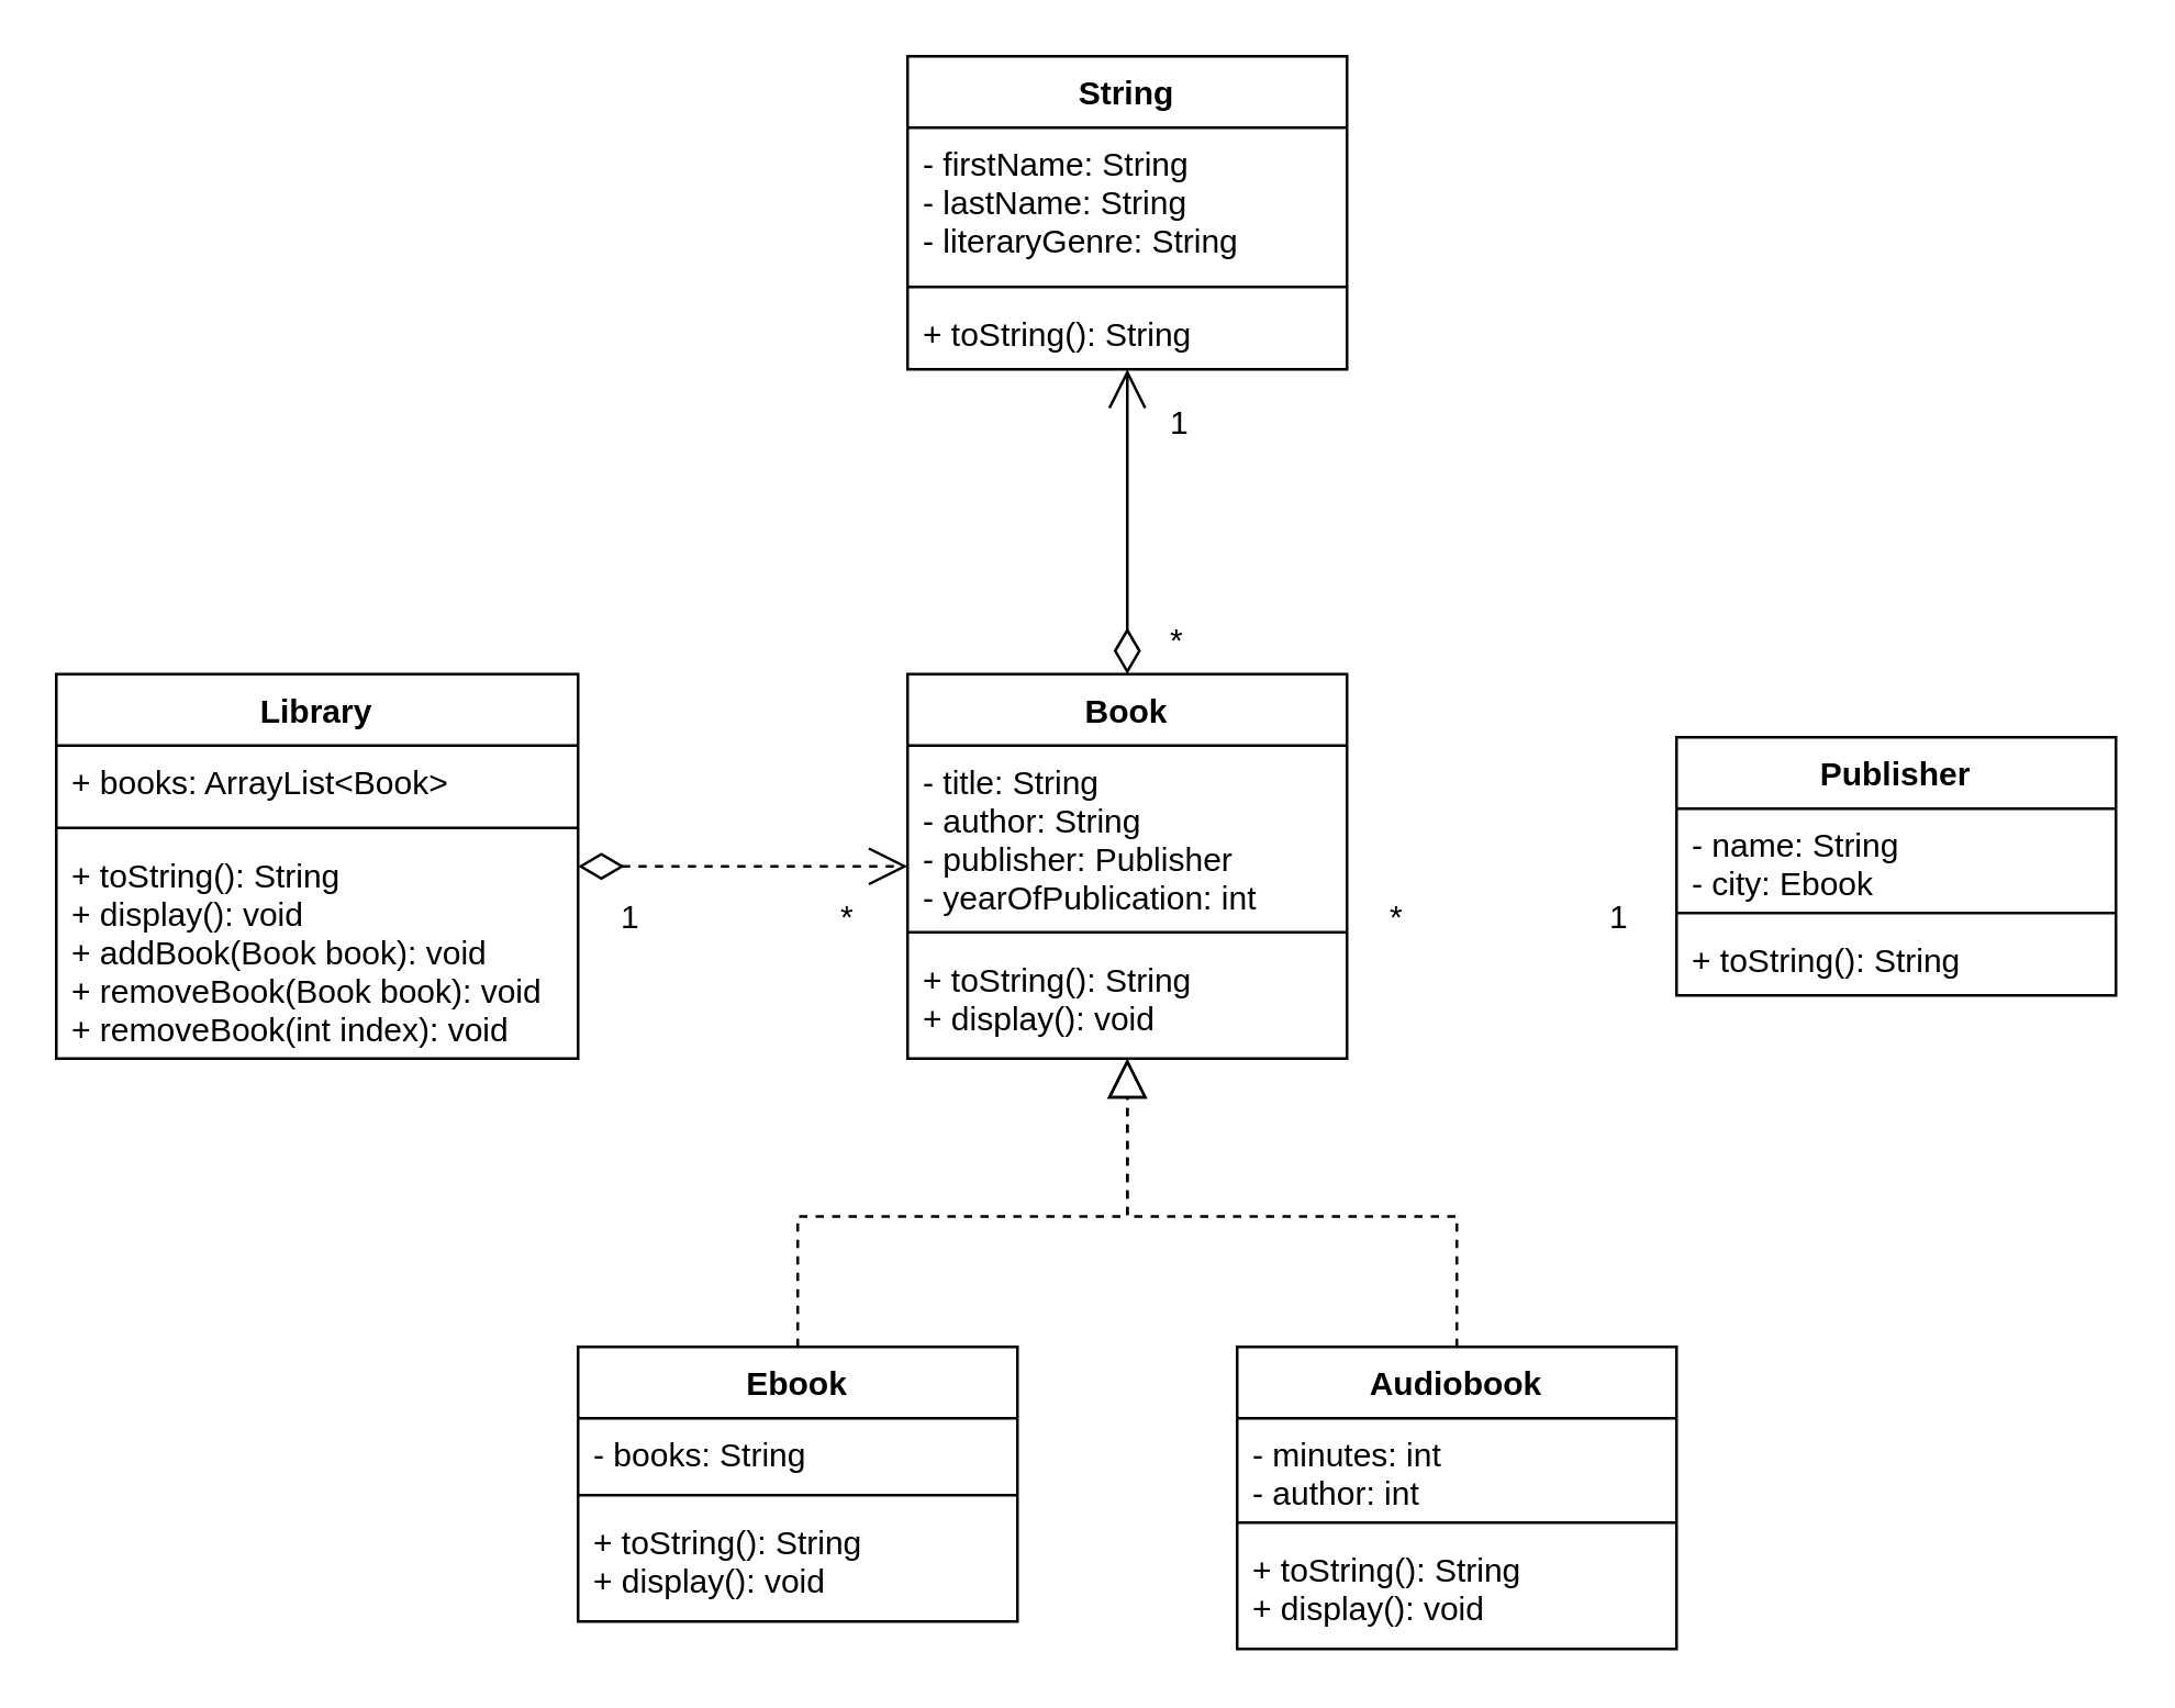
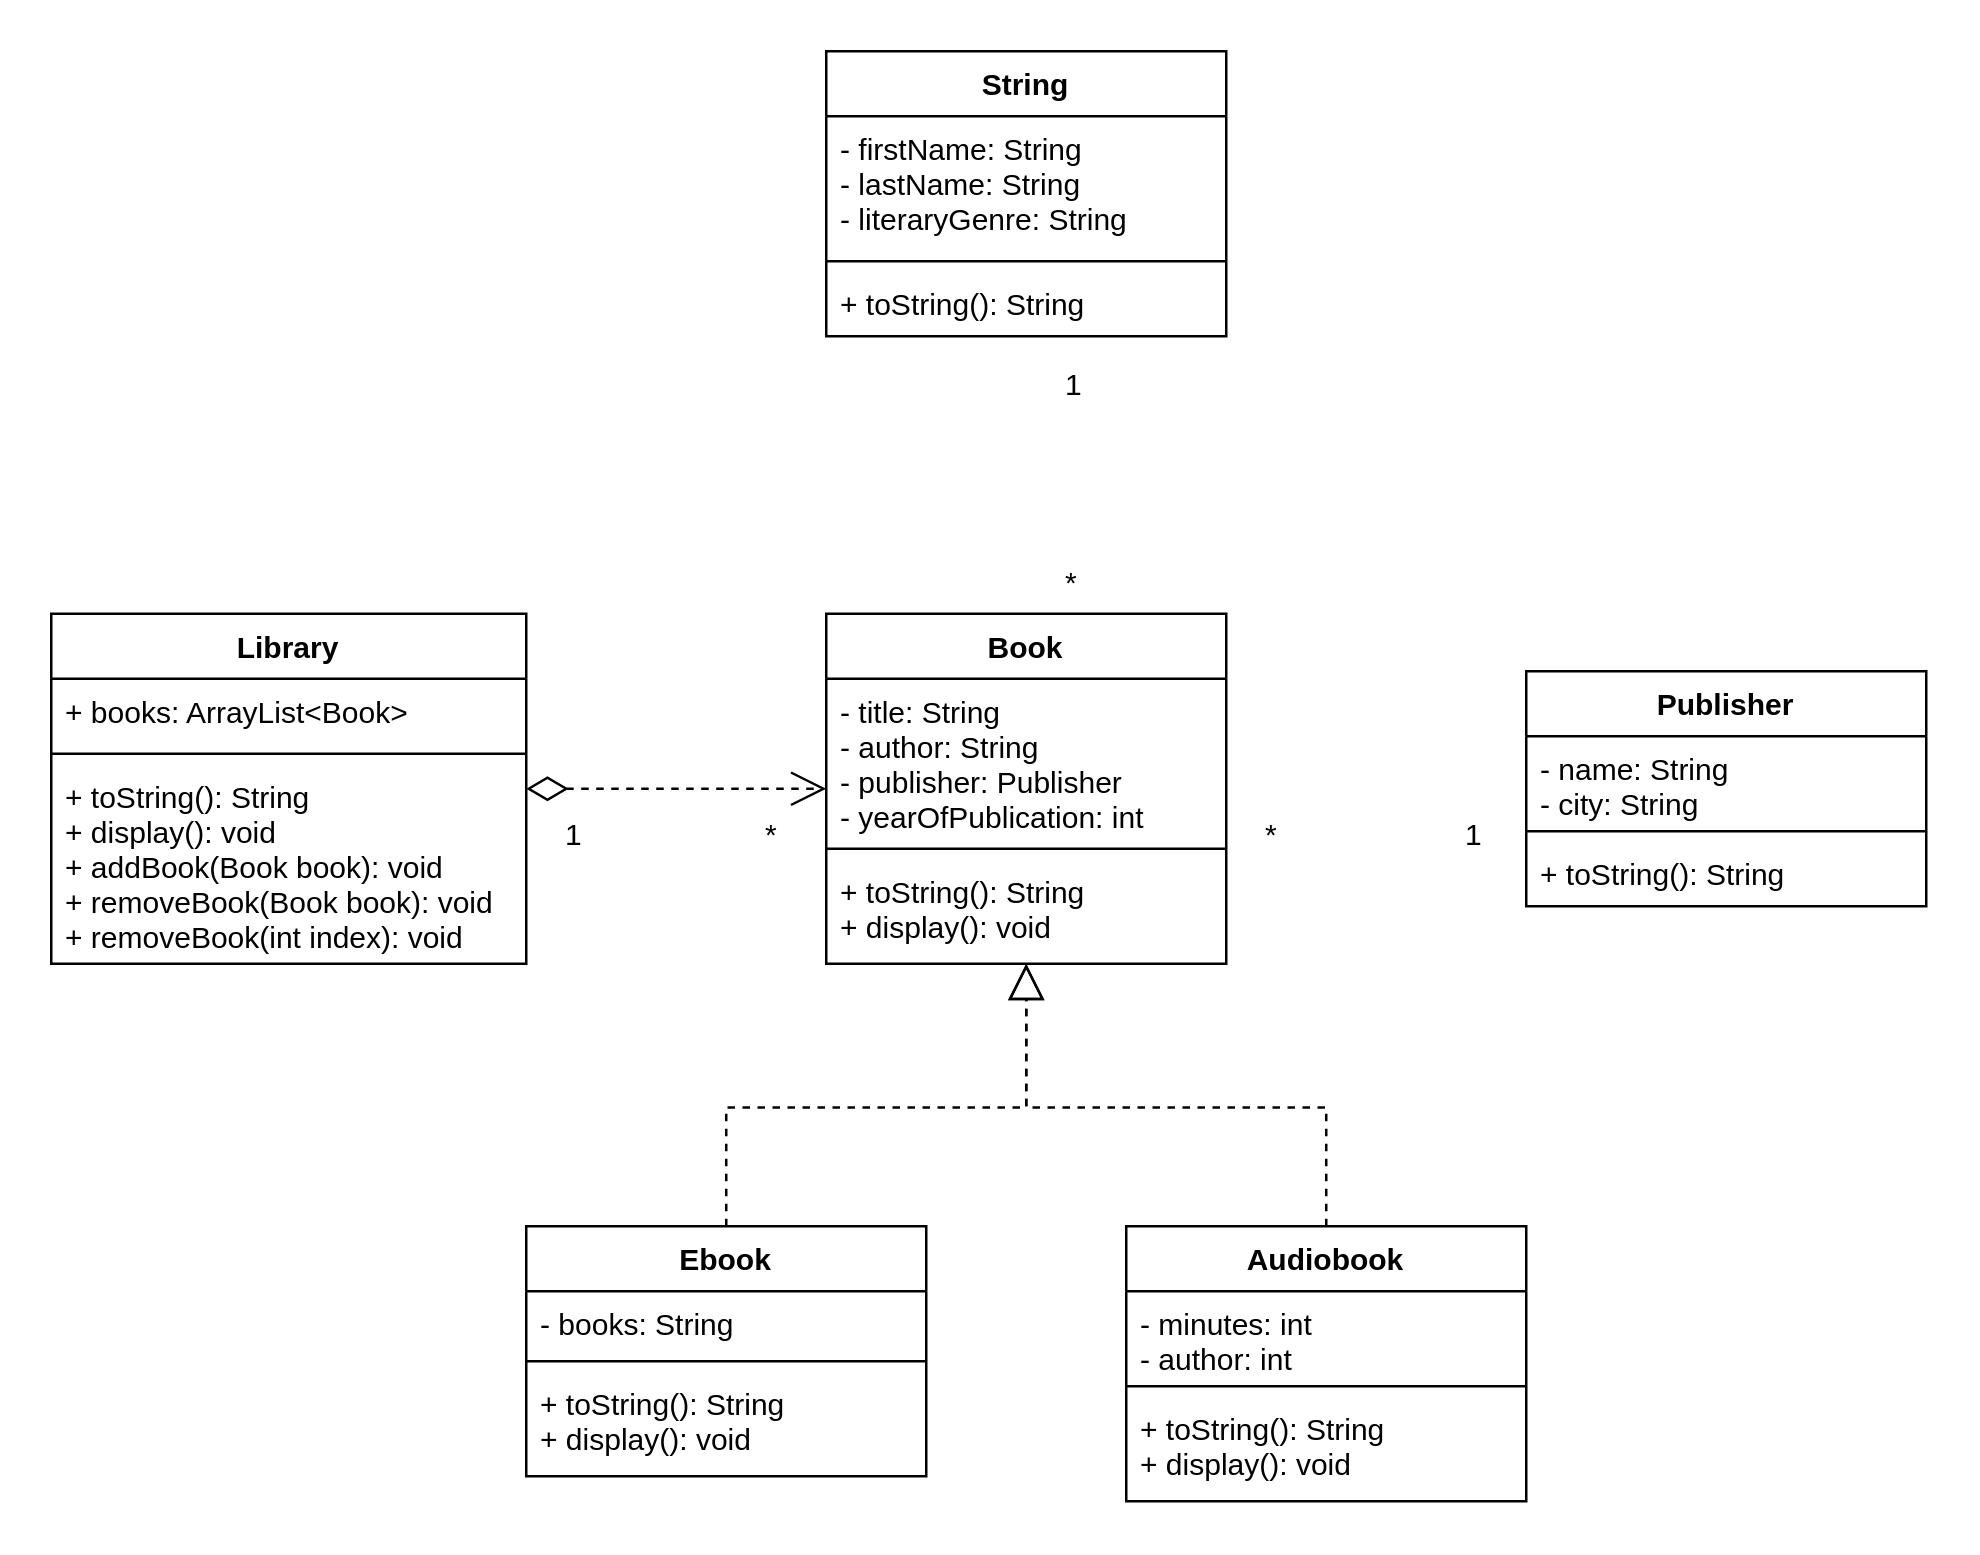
  <mxCell id="0" />
  <mxCell id="1" parent="0" />
  <mxCell id="2" value="Book" style="swimlane;fontStyle=1;align=center;verticalAlign=top;childLayout=stackLayout;horizontal=1;startSize=26;horizontalStack=0;resizeParent=1;resizeParentMax=0;resizeLast=0;collapsible=1;marginBottom=0;" vertex="1" parent="1"><mxGeometry x="330" y="245" width="160" height="140" as="geometry" /></mxCell>
  <mxCell id="3" value="- title: String&#10;- author: String&#10;- publisher: Publisher&#10;- yearOfPublication: int&#10;&#10;" style="text;strokeColor=none;fillColor=none;align=left;verticalAlign=top;spacingLeft=4;spacingRight=4;overflow=hidden;rotatable=0;points=[[0,0.5],[1,0.5]];portConstraint=eastwest;" vertex="1" parent="2"><mxGeometry y="26" width="160" height="64" as="geometry" /></mxCell>
  <mxCell id="4" value="" style="line;strokeWidth=1;fillColor=none;align=left;verticalAlign=middle;spacingTop=-1;spacingLeft=3;spacingRight=3;rotatable=0;labelPosition=right;points=[];portConstraint=eastwest;strokeColor=inherit;" vertex="1" parent="2"><mxGeometry y="90" width="160" height="8" as="geometry" /></mxCell>
  <mxCell id="5" value="+ toString(): String&#10;+ display(): void" style="text;strokeColor=none;fillColor=none;align=left;verticalAlign=top;spacingLeft=4;spacingRight=4;overflow=hidden;rotatable=0;points=[[0,0.5],[1,0.5]];portConstraint=eastwest;" vertex="1" parent="2"><mxGeometry y="98" width="160" height="42" as="geometry" /></mxCell>
  <mxCell id="6" style="edgeStyle=orthogonalEdgeStyle;rounded=0;orthogonalLoop=1;jettySize=auto;html=1;exitX=0.5;exitY=0;exitDx=0;exitDy=0;endArrow=block;endFill=0;strokeWidth=1;endSize=12;dashed=1;" edge="1" parent="1" source="7" target="2"><mxGeometry relative="1" as="geometry" /></mxCell>
  <mxCell id="7" value="Ebook" style="swimlane;fontStyle=1;align=center;verticalAlign=top;childLayout=stackLayout;horizontal=1;startSize=26;horizontalStack=0;resizeParent=1;resizeParentMax=0;resizeLast=0;collapsible=1;marginBottom=0;" vertex="1" parent="1"><mxGeometry x="210" y="490" width="160" height="100" as="geometry" /></mxCell>
  <mxCell id="8" value="- books: String&#10;" style="text;strokeColor=none;fillColor=none;align=left;verticalAlign=top;spacingLeft=4;spacingRight=4;overflow=hidden;rotatable=0;points=[[0,0.5],[1,0.5]];portConstraint=eastwest;" vertex="1" parent="7"><mxGeometry y="26" width="160" height="24" as="geometry" /></mxCell>
  <mxCell id="9" value="" style="line;strokeWidth=1;fillColor=none;align=left;verticalAlign=middle;spacingTop=-1;spacingLeft=3;spacingRight=3;rotatable=0;labelPosition=right;points=[];portConstraint=eastwest;strokeColor=inherit;" vertex="1" parent="7"><mxGeometry y="50" width="160" height="8" as="geometry" /></mxCell>
  <mxCell id="10" value="+ toString(): String&#10;+ display(): void" style="text;strokeColor=none;fillColor=none;align=left;verticalAlign=top;spacingLeft=4;spacingRight=4;overflow=hidden;rotatable=0;points=[[0,0.5],[1,0.5]];portConstraint=eastwest;" vertex="1" parent="7"><mxGeometry y="58" width="160" height="42" as="geometry" /></mxCell>
  <mxCell id="11" style="edgeStyle=orthogonalEdgeStyle;rounded=0;orthogonalLoop=1;jettySize=auto;html=1;exitX=0.5;exitY=0;exitDx=0;exitDy=0;strokeWidth=1;endArrow=block;endFill=0;endSize=12;dashed=1;" edge="1" parent="1" source="12" target="2"><mxGeometry relative="1" as="geometry" /></mxCell>
  <mxCell id="12" value="Audiobook" style="swimlane;fontStyle=1;align=center;verticalAlign=top;childLayout=stackLayout;horizontal=1;startSize=26;horizontalStack=0;resizeParent=1;resizeParentMax=0;resizeLast=0;collapsible=1;marginBottom=0;" vertex="1" parent="1"><mxGeometry x="450" y="490" width="160" height="110" as="geometry" /></mxCell>
  <mxCell id="13" value="- minutes: int&#10;- author: int&#10;&#10;" style="text;strokeColor=none;fillColor=none;align=left;verticalAlign=top;spacingLeft=4;spacingRight=4;overflow=hidden;rotatable=0;points=[[0,0.5],[1,0.5]];portConstraint=eastwest;" vertex="1" parent="12"><mxGeometry y="26" width="160" height="34" as="geometry" /></mxCell>
  <mxCell id="14" value="" style="line;strokeWidth=1;fillColor=none;align=left;verticalAlign=middle;spacingTop=-1;spacingLeft=3;spacingRight=3;rotatable=0;labelPosition=right;points=[];portConstraint=eastwest;strokeColor=inherit;" vertex="1" parent="12"><mxGeometry y="60" width="160" height="8" as="geometry" /></mxCell>
  <mxCell id="15" value="+ toString(): String&#10;+ display(): void" style="text;strokeColor=none;fillColor=none;align=left;verticalAlign=top;spacingLeft=4;spacingRight=4;overflow=hidden;rotatable=0;points=[[0,0.5],[1,0.5]];portConstraint=eastwest;" vertex="1" parent="12"><mxGeometry y="68" width="160" height="42" as="geometry" /></mxCell>
  <mxCell id="16" value="Publisher" style="swimlane;fontStyle=1;align=center;verticalAlign=top;childLayout=stackLayout;horizontal=1;startSize=26;horizontalStack=0;resizeParent=1;resizeParentMax=0;resizeLast=0;collapsible=1;marginBottom=0;" vertex="1" parent="1"><mxGeometry x="610" y="268" width="160" height="94" as="geometry" /></mxCell>
- <mxCell id="17" value="- name: String&#10;- city: Ebook&#10;&#10;" style="text;strokeColor=none;fillColor=none;align=left;verticalAlign=top;spacingLeft=4;spacingRight=4;overflow=hidden;rotatable=0;points=[[0,0.5],[1,0.5]];portConstraint=eastwest;" vertex="1" parent="16"><mxGeometry y="26" width="160" height="34" as="geometry" /></mxCell>
+ <mxCell id="17" value="- name: String&#10;- city: String&#10;&#10;" style="text;strokeColor=none;fillColor=none;align=left;verticalAlign=top;spacingLeft=4;spacingRight=4;overflow=hidden;rotatable=0;points=[[0,0.5],[1,0.5]];portConstraint=eastwest;" vertex="1" parent="16"><mxGeometry y="26" width="160" height="34" as="geometry" /></mxCell>
  <mxCell id="18" value="" style="line;strokeWidth=1;fillColor=none;align=left;verticalAlign=middle;spacingTop=-1;spacingLeft=3;spacingRight=3;rotatable=0;labelPosition=right;points=[];portConstraint=eastwest;strokeColor=inherit;" vertex="1" parent="16"><mxGeometry y="60" width="160" height="8" as="geometry" /></mxCell>
  <mxCell id="19" value="+ toString(): String" style="text;strokeColor=none;fillColor=none;align=left;verticalAlign=top;spacingLeft=4;spacingRight=4;overflow=hidden;rotatable=0;points=[[0,0.5],[1,0.5]];portConstraint=eastwest;" vertex="1" parent="16"><mxGeometry y="68" width="160" height="26" as="geometry" /></mxCell>
  <mxCell id="20" value="Library" style="swimlane;fontStyle=1;align=center;verticalAlign=top;childLayout=stackLayout;horizontal=1;startSize=26;horizontalStack=0;resizeParent=1;resizeParentMax=0;resizeLast=0;collapsible=1;marginBottom=0;" vertex="1" parent="1"><mxGeometry x="20" y="245" width="190" height="140" as="geometry" /></mxCell>
  <mxCell id="21" value="+ books: ArrayList&lt;Book&gt;" style="text;strokeColor=none;fillColor=none;align=left;verticalAlign=top;spacingLeft=4;spacingRight=4;overflow=hidden;rotatable=0;points=[[0,0.5],[1,0.5]];portConstraint=eastwest;" vertex="1" parent="20"><mxGeometry y="26" width="190" height="26" as="geometry" /></mxCell>
  <mxCell id="22" value="" style="line;strokeWidth=1;fillColor=none;align=left;verticalAlign=middle;spacingTop=-1;spacingLeft=3;spacingRight=3;rotatable=0;labelPosition=right;points=[];portConstraint=eastwest;strokeColor=inherit;" vertex="1" parent="20"><mxGeometry y="52" width="190" height="8" as="geometry" /></mxCell>
  <mxCell id="23" value="+ toString(): String&#10;+ display(): void&#10;+ addBook(Book book): void&#10;+ removeBook(Book book): void&#10;+ removeBook(int index): void" style="text;strokeColor=none;fillColor=none;align=left;verticalAlign=top;spacingLeft=4;spacingRight=4;overflow=hidden;rotatable=0;points=[[0,0.5],[1,0.5]];portConstraint=eastwest;" vertex="1" parent="20"><mxGeometry y="60" width="190" height="80" as="geometry" /></mxCell>
  <mxCell id="24" value="" style="endArrow=open;html=1;endSize=12;startArrow=diamondThin;startSize=14;startFill=0;edgeStyle=orthogonalEdgeStyle;align=left;verticalAlign=bottom;rounded=0;strokeWidth=1;dashed=1;" edge="1" parent="1" source="20" target="2"><mxGeometry x="-1" y="3" relative="1" as="geometry"><mxPoint x="310" y="620" as="sourcePoint" /><mxPoint x="470" y="620" as="targetPoint" /></mxGeometry></mxCell>
  <mxCell id="25" value="*" style="text;strokeColor=none;fillColor=none;align=left;verticalAlign=top;spacingLeft=4;spacingRight=4;overflow=hidden;rotatable=0;points=[[0,0.5],[1,0.5]];portConstraint=eastwest;" vertex="1" parent="1"><mxGeometry x="500" y="320" width="20" height="26" as="geometry" /></mxCell>
  <mxCell id="26" value="1" style="text;strokeColor=none;fillColor=none;align=left;verticalAlign=top;spacingLeft=4;spacingRight=4;overflow=hidden;rotatable=0;points=[[0,0.5],[1,0.5]];portConstraint=eastwest;" vertex="1" parent="1"><mxGeometry x="580" y="320" width="20" height="26" as="geometry" /></mxCell>
  <mxCell id="27" value="*" style="text;strokeColor=none;fillColor=none;align=left;verticalAlign=top;spacingLeft=4;spacingRight=4;overflow=hidden;rotatable=0;points=[[0,0.5],[1,0.5]];portConstraint=eastwest;" vertex="1" parent="1"><mxGeometry x="300" y="320" width="20" height="26" as="geometry" /></mxCell>
  <mxCell id="28" value="1" style="text;strokeColor=none;fillColor=none;align=left;verticalAlign=top;spacingLeft=4;spacingRight=4;overflow=hidden;rotatable=0;points=[[0,0.5],[1,0.5]];portConstraint=eastwest;" vertex="1" parent="1"><mxGeometry x="220" y="320" width="20" height="26" as="geometry" /></mxCell>
  <mxCell id="29" value="String" style="swimlane;fontStyle=1;align=center;verticalAlign=top;childLayout=stackLayout;horizontal=1;startSize=26;horizontalStack=0;resizeParent=1;resizeParentMax=0;resizeLast=0;collapsible=1;marginBottom=0;" vertex="1" parent="1"><mxGeometry x="330" y="20" width="160" height="114" as="geometry" /></mxCell>
  <mxCell id="30" value="- firstName: String&#10;- lastName: String&#10;- literaryGenre: String&#10;&#10;&#10;" style="text;strokeColor=none;fillColor=none;align=left;verticalAlign=top;spacingLeft=4;spacingRight=4;overflow=hidden;rotatable=0;points=[[0,0.5],[1,0.5]];portConstraint=eastwest;" vertex="1" parent="29"><mxGeometry y="26" width="160" height="54" as="geometry" /></mxCell>
  <mxCell id="31" value="" style="line;strokeWidth=1;fillColor=none;align=left;verticalAlign=middle;spacingTop=-1;spacingLeft=3;spacingRight=3;rotatable=0;labelPosition=right;points=[];portConstraint=eastwest;strokeColor=inherit;" vertex="1" parent="29"><mxGeometry y="80" width="160" height="8" as="geometry" /></mxCell>
  <mxCell id="32" value="+ toString(): String" style="text;strokeColor=none;fillColor=none;align=left;verticalAlign=top;spacingLeft=4;spacingRight=4;overflow=hidden;rotatable=0;points=[[0,0.5],[1,0.5]];portConstraint=eastwest;" vertex="1" parent="29"><mxGeometry y="88" width="160" height="26" as="geometry" /></mxCell>
- <mxCell id="33" value="" style="endArrow=open;html=1;endSize=12;startArrow=diamondThin;startSize=14;startFill=0;edgeStyle=orthogonalEdgeStyle;align=left;verticalAlign=bottom;rounded=0;strokeWidth=1;" edge="1" parent="1" source="2" target="29"><mxGeometry x="-1" y="3" relative="1" as="geometry"><mxPoint x="340" y="180" as="sourcePoint" /><mxPoint x="440" y="320" as="targetPoint" /></mxGeometry></mxCell>
  <mxCell id="34" value="1" style="text;strokeColor=none;fillColor=none;align=left;verticalAlign=top;spacingLeft=4;spacingRight=4;overflow=hidden;rotatable=0;points=[[0,0.5],[1,0.5]];portConstraint=eastwest;" vertex="1" parent="1"><mxGeometry x="420" y="140" width="20" height="26" as="geometry" /></mxCell>
  <mxCell id="35" value="*" style="text;strokeColor=none;fillColor=none;align=left;verticalAlign=top;spacingLeft=4;spacingRight=4;overflow=hidden;rotatable=0;points=[[0,0.5],[1,0.5]];portConstraint=eastwest;" vertex="1" parent="1"><mxGeometry x="420" y="219" width="20" height="26" as="geometry" /></mxCell>
